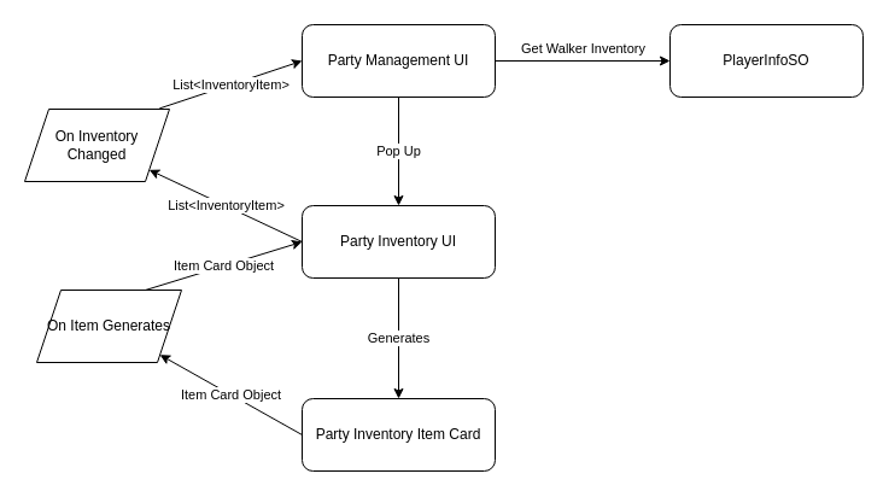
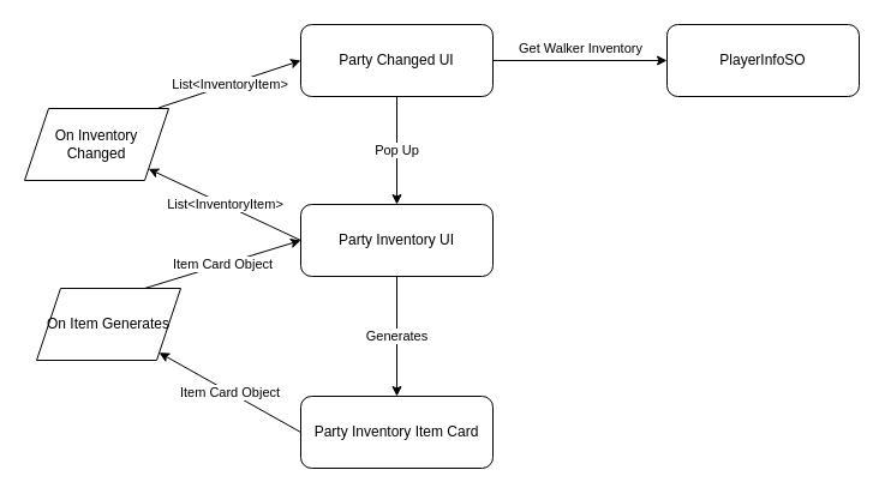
  <mxCell id="0" />
  <mxCell id="1" parent="0" />
- <mxCell id="2" value="Party Management UI" style="rounded=1;whiteSpace=wrap;html=1;" vertex="1" parent="1"><mxGeometry x="250" y="20" width="160" height="60" as="geometry" /></mxCell>
+ <mxCell id="2" value="Party Changed UI" style="rounded=1;whiteSpace=wrap;html=1;" vertex="1" parent="1"><mxGeometry x="250" y="20" width="160" height="60" as="geometry" /></mxCell>
  <mxCell id="3" value="PlayerInfoSO" style="rounded=1;whiteSpace=wrap;html=1;" vertex="1" parent="1"><mxGeometry x="555" y="20" width="160" height="60" as="geometry" /></mxCell>
  <mxCell id="4" value="Get Walker Inventory" style="endArrow=classic;html=1;rounded=0;exitX=1;exitY=0.5;exitDx=0;exitDy=0;" edge="1" parent="1" source="2" target="3"><mxGeometry y="10" width="50" height="50" relative="1" as="geometry"><mxPoint x="370" y="220" as="sourcePoint" /><mxPoint x="420" y="170" as="targetPoint" /><mxPoint as="offset" /></mxGeometry></mxCell>
  <mxCell id="5" value="Party Inventory UI" style="rounded=1;whiteSpace=wrap;html=1;" vertex="1" parent="1"><mxGeometry x="250" y="170" width="160" height="60" as="geometry" /></mxCell>
  <mxCell id="6" value="Pop Up" style="endArrow=classic;html=1;rounded=0;exitX=0.5;exitY=1;exitDx=0;exitDy=0;" edge="1" parent="1" source="2" target="5"><mxGeometry width="50" height="50" relative="1" as="geometry"><mxPoint x="360" y="140" as="sourcePoint" /><mxPoint x="540" y="140" as="targetPoint" /><mxPoint as="offset" /></mxGeometry></mxCell>
  <mxCell id="7" value="Party Inventory Item Card" style="rounded=1;whiteSpace=wrap;html=1;" vertex="1" parent="1"><mxGeometry x="250" y="330" width="160" height="60" as="geometry" /></mxCell>
  <mxCell id="8" value="Generates" style="endArrow=classic;html=1;rounded=0;exitX=0.5;exitY=1;exitDx=0;exitDy=0;entryX=0.5;entryY=0;entryDx=0;entryDy=0;" edge="1" parent="1" source="5" target="7"><mxGeometry width="50" height="50" relative="1" as="geometry"><mxPoint x="330" y="250" as="sourcePoint" /><mxPoint x="380" y="280" as="targetPoint" /><mxPoint as="offset" /></mxGeometry></mxCell>
  <mxCell id="9" value="Item Card Object" style="endArrow=classic;html=1;rounded=0;exitX=0;exitY=0.5;exitDx=0;exitDy=0;" edge="1" parent="1" source="7" target="10"><mxGeometry width="50" height="50" relative="1" as="geometry"><mxPoint x="340" y="250" as="sourcePoint" /><mxPoint x="540" y="330" as="targetPoint" /><mxPoint as="offset" /></mxGeometry></mxCell>
  <mxCell id="10" value="On Item Generates" style="shape=parallelogram;perimeter=parallelogramPerimeter;whiteSpace=wrap;html=1;fixedSize=1;" vertex="1" parent="1"><mxGeometry x="30" y="240" width="120" height="60" as="geometry" /></mxCell>
  <mxCell id="11" value="Item Card Object" style="endArrow=classic;html=1;rounded=0;exitX=0.75;exitY=0;exitDx=0;exitDy=0;entryX=0;entryY=0.5;entryDx=0;entryDy=0;" edge="1" parent="1" source="10" target="5"><mxGeometry width="50" height="50" relative="1" as="geometry"><mxPoint x="260" y="370" as="sourcePoint" /><mxPoint x="162" y="314" as="targetPoint" /><mxPoint as="offset" /></mxGeometry></mxCell>
  <mxCell id="12" value="On Inventory Changed" style="shape=parallelogram;perimeter=parallelogramPerimeter;whiteSpace=wrap;html=1;fixedSize=1;" vertex="1" parent="1"><mxGeometry x="20" y="90" width="120" height="60" as="geometry" /></mxCell>
  <mxCell id="13" value="List&amp;lt;InventoryItem&amp;gt;" style="endArrow=classic;html=1;rounded=0;exitX=0;exitY=0.5;exitDx=0;exitDy=0;" edge="1" parent="1" source="5" target="12"><mxGeometry width="50" height="50" relative="1" as="geometry"><mxPoint x="240" y="190" as="sourcePoint" /><mxPoint x="160" y="130" as="targetPoint" /><mxPoint as="offset" /></mxGeometry></mxCell>
  <mxCell id="14" value="List&amp;lt;InventoryItem&amp;gt;" style="endArrow=classic;html=1;rounded=0;exitX=0.931;exitY=-0.01;exitDx=0;exitDy=0;entryX=0;entryY=0.5;entryDx=0;entryDy=0;exitPerimeter=0;" edge="1" parent="1" source="12" target="2"><mxGeometry width="50" height="50" relative="1" as="geometry"><mxPoint x="90" y="70" as="sourcePoint" /><mxPoint x="180" y="30" as="targetPoint" /><mxPoint as="offset" /></mxGeometry></mxCell>
